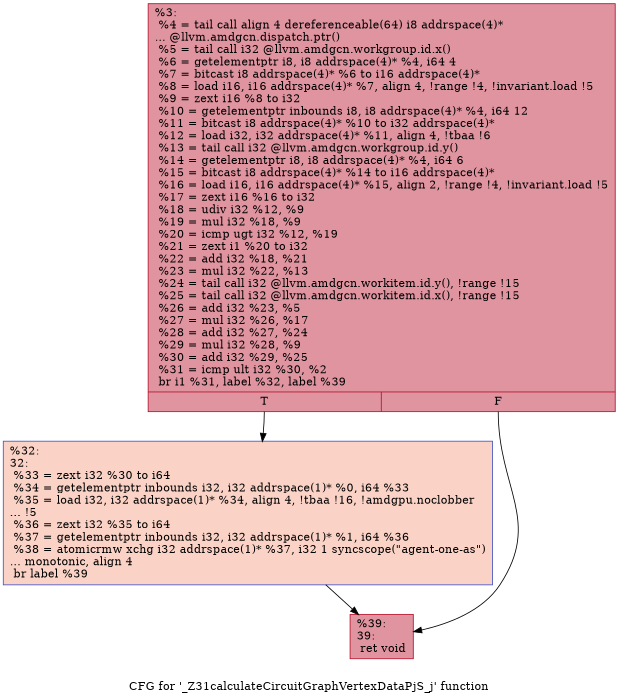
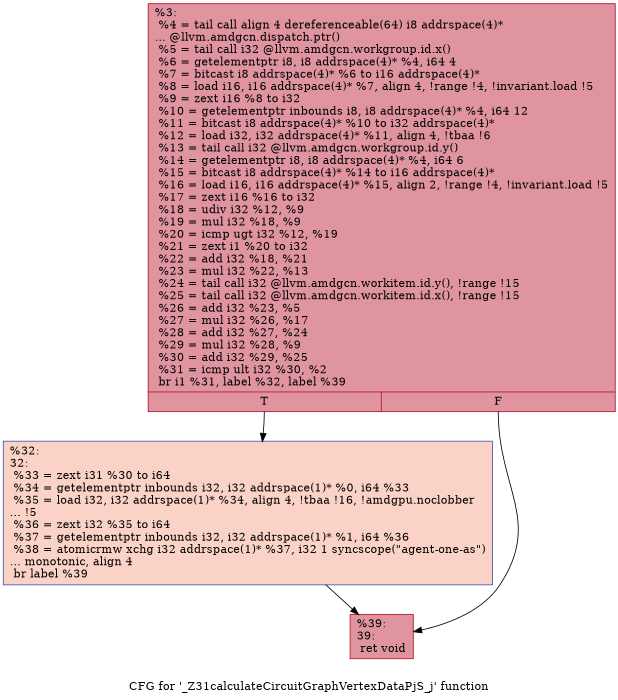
  digraph {
    label="CFG for '_Z31calculateCircuitGraphVertexDataPjS_j' function"
    node [color="#b70d28ff" fillcolor="#b70d2870" shape=record style=filled]
    n1 [label="{%3:\l  %4 = tail call align 4 dereferenceable(64) i8 addrspace(4)*\l... @llvm.amdgcn.dispatch.ptr()\l  %5 = tail call i32 @llvm.amdgcn.workgroup.id.x()\l  %6 = getelementptr i8, i8 addrspace(4)* %4, i64 4\l  %7 = bitcast i8 addrspace(4)* %6 to i16 addrspace(4)*\l  %8 = load i16, i16 addrspace(4)* %7, align 4, !range !4, !invariant.load !5\l  %9 = zext i16 %8 to i32\l  %10 = getelementptr inbounds i8, i8 addrspace(4)* %4, i64 12\l  %11 = bitcast i8 addrspace(4)* %10 to i32 addrspace(4)*\l  %12 = load i32, i32 addrspace(4)* %11, align 4, !tbaa !6\l  %13 = tail call i32 @llvm.amdgcn.workgroup.id.y()\l  %14 = getelementptr i8, i8 addrspace(4)* %4, i64 6\l  %15 = bitcast i8 addrspace(4)* %14 to i16 addrspace(4)*\l  %16 = load i16, i16 addrspace(4)* %15, align 2, !range !4, !invariant.load !5\l  %17 = zext i16 %16 to i32\l  %18 = udiv i32 %12, %9\l  %19 = mul i32 %18, %9\l  %20 = icmp ugt i32 %12, %19\l  %21 = zext i1 %20 to i32\l  %22 = add i32 %18, %21\l  %23 = mul i32 %22, %13\l  %24 = tail call i32 @llvm.amdgcn.workitem.id.y(), !range !15\l  %25 = tail call i32 @llvm.amdgcn.workitem.id.x(), !range !15\l  %26 = add i32 %23, %5\l  %27 = mul i32 %26, %17\l  %28 = add i32 %27, %24\l  %29 = mul i32 %28, %9\l  %30 = add i32 %29, %25\l  %31 = icmp ult i32 %30, %2\l  br i1 %31, label %32, label %39\l|{<s0>T|<s1>F}}"]
-   n2 [color="#3d50c3ff" fillcolor="#f59c7d70" label="{%32:\l32:                                               \l  %33 = zext i32 %30 to i64\l  %34 = getelementptr inbounds i32, i32 addrspace(1)* %0, i64 %33\l  %35 = load i32, i32 addrspace(1)* %34, align 4, !tbaa !16, !amdgpu.noclobber\l... !5\l  %36 = zext i32 %35 to i64\l  %37 = getelementptr inbounds i32, i32 addrspace(1)* %1, i64 %36\l  %38 = atomicrmw xchg i32 addrspace(1)* %37, i32 1 syncscope(\"agent-one-as\")\l... monotonic, align 4\l  br label %39\l}"]
+   n2 [color="#3d50c3ff" fillcolor="#f59c7d70" label="{%32:\l32:                                               \l  %33 = zext i31 %30 to i64\l  %34 = getelementptr inbounds i32, i32 addrspace(1)* %0, i64 %33\l  %35 = load i32, i32 addrspace(1)* %34, align 4, !tbaa !16, !amdgpu.noclobber\l... !5\l  %36 = zext i32 %35 to i64\l  %37 = getelementptr inbounds i32, i32 addrspace(1)* %1, i64 %36\l  %38 = atomicrmw xchg i32 addrspace(1)* %37, i32 1 syncscope(\"agent-one-as\")\l... monotonic, align 4\l  br label %39\l}"]
    n3 [label="{%39:\l39:                                               \l  ret void\l}"]
    n1 -> n2 [tailport=s0]
    n1 -> n3 [tailport=s1]
    n2 -> n3
  }
